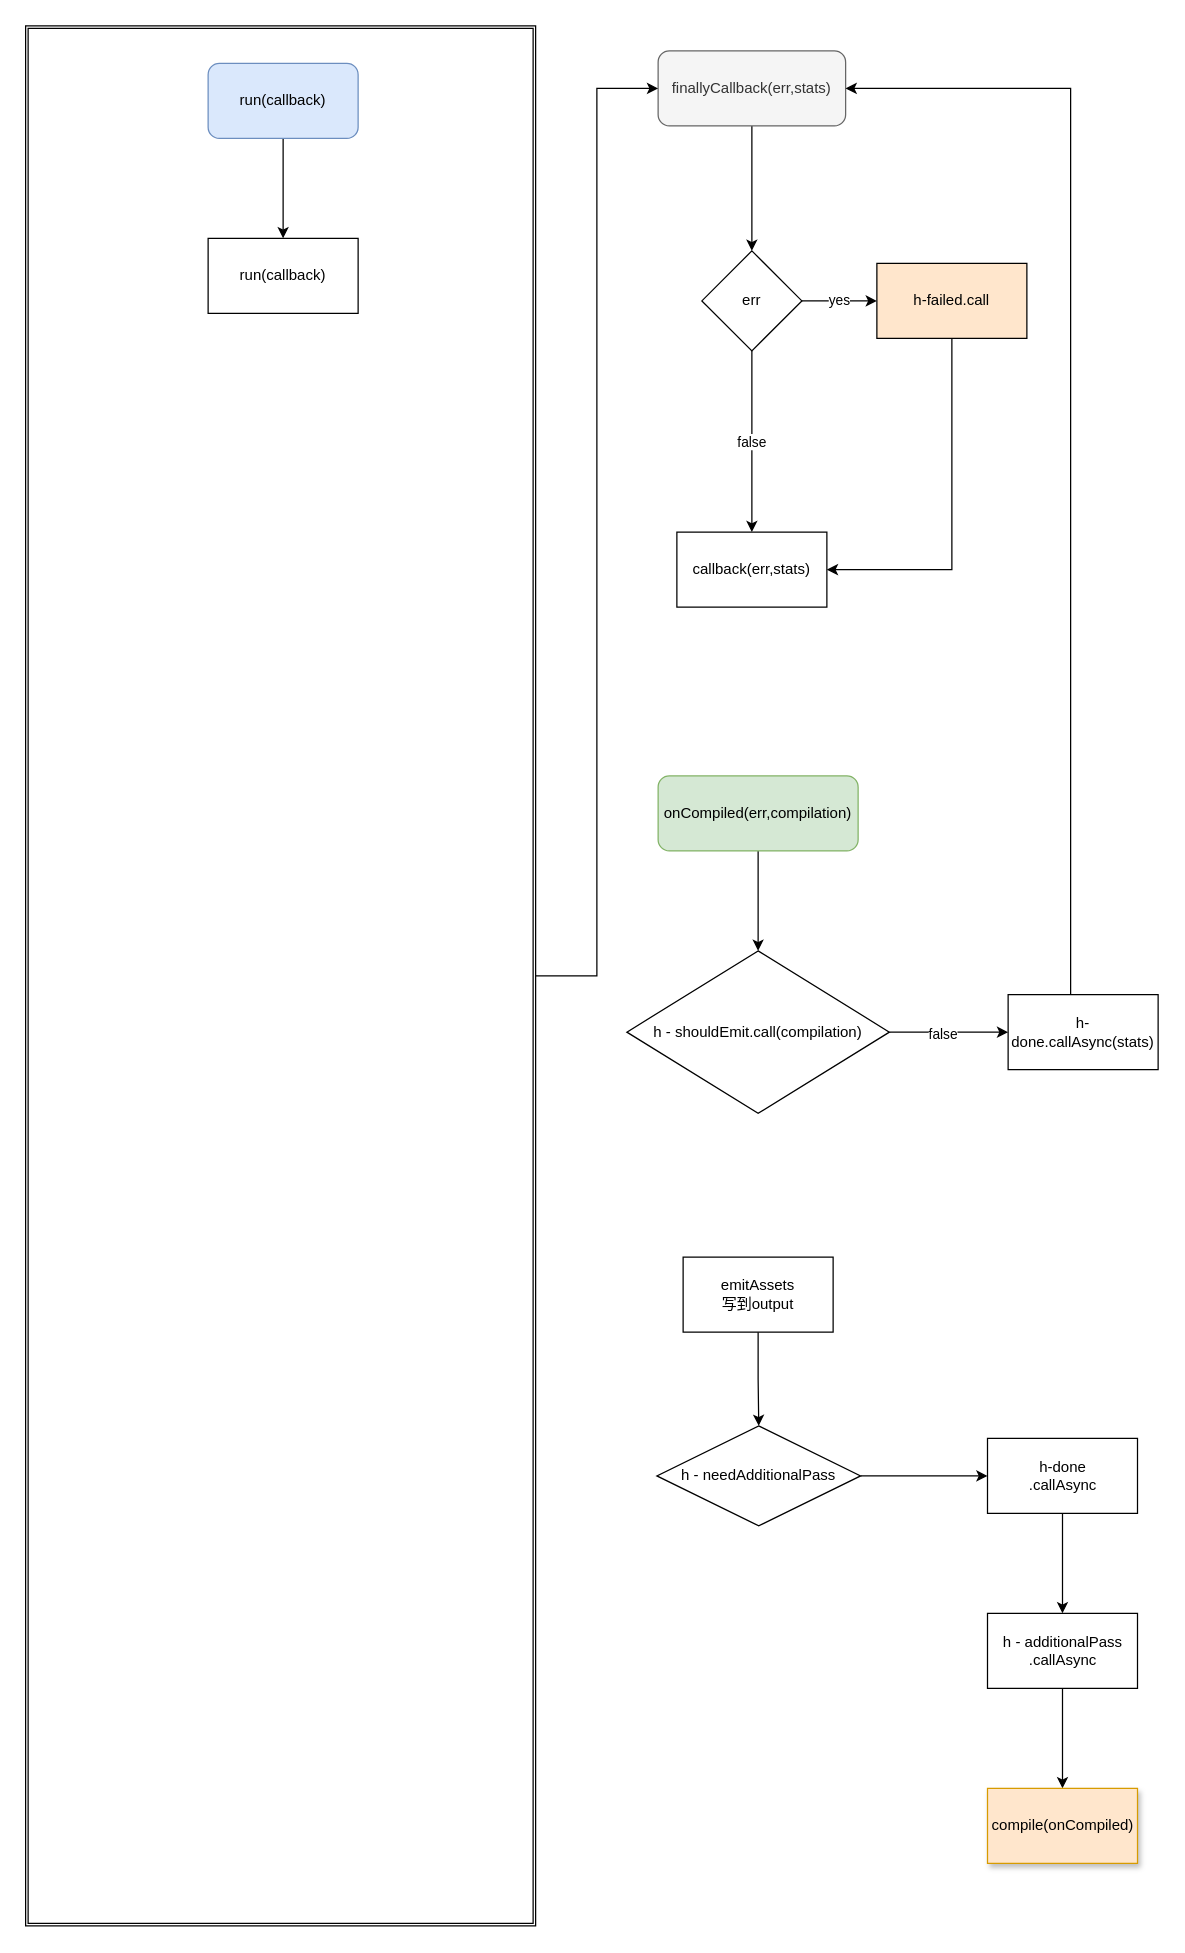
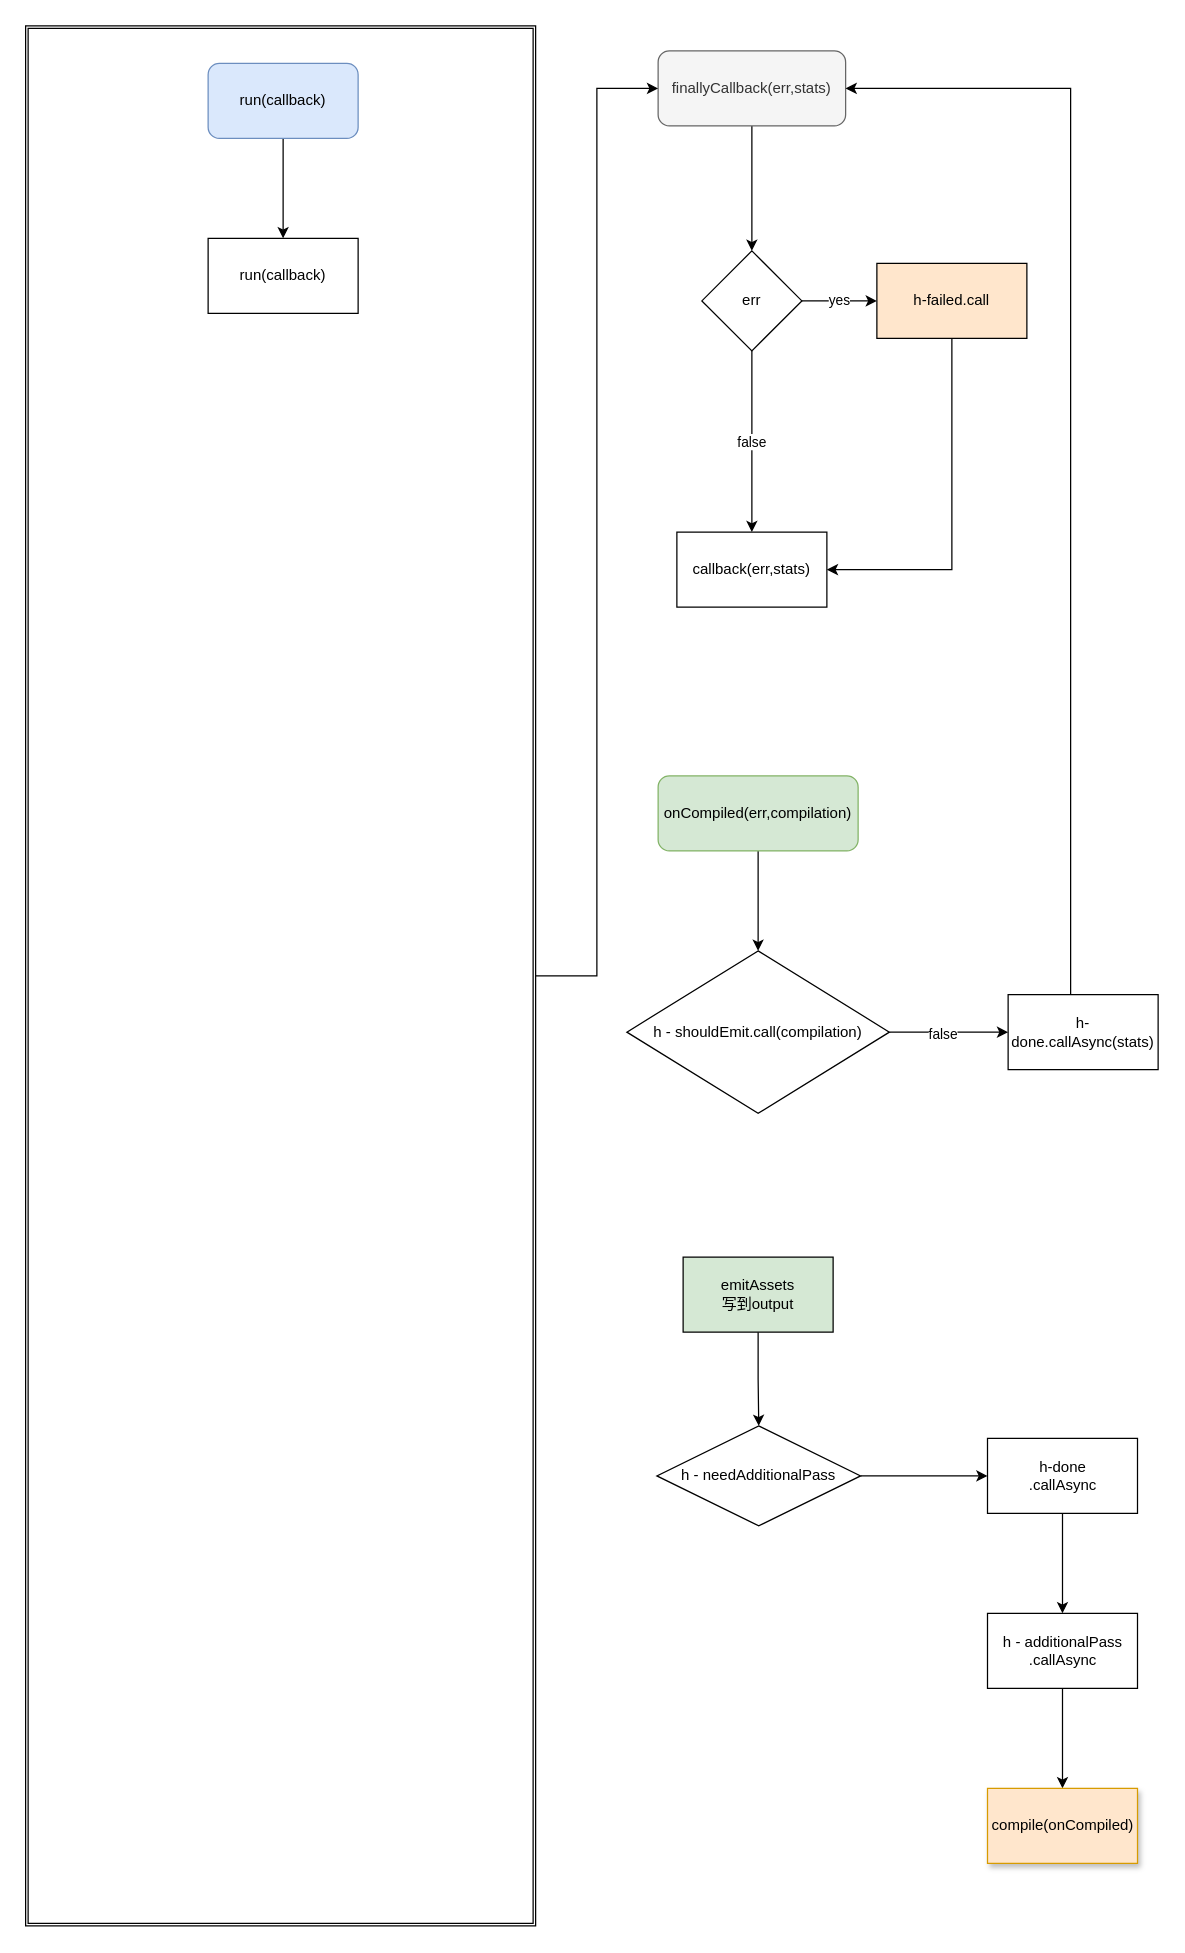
  <mxCell id="0" />
  <mxCell id="1" parent="0" />
  <mxCell id="2" value="" style="shape=ext;double=1;whiteSpace=wrap;html=1;fillColor=none;" vertex="1" parent="1"><mxGeometry x="20" y="20" width="408" height="1520" as="geometry" /></mxCell>
  <mxCell id="3" value="" style="edgeStyle=orthogonalEdgeStyle;rounded=0;orthogonalLoop=1;jettySize=auto;html=1;" edge="1" parent="1" source="4" target="5"><mxGeometry relative="1" as="geometry" /></mxCell>
  <mxCell id="4" value="run(callback)" style="rounded=1;whiteSpace=wrap;html=1;sketch=0;fillColor=#dae8fc;strokeColor=#6c8ebf;" vertex="1" parent="1"><mxGeometry x="166" y="50" width="120" height="60" as="geometry" /></mxCell>
  <mxCell id="5" value="run(callback)" style="rounded=0;whiteSpace=wrap;html=1;" vertex="1" parent="1"><mxGeometry x="166" y="190" width="120" height="60" as="geometry" /></mxCell>
  <mxCell id="6" value="" style="edgeStyle=orthogonalEdgeStyle;rounded=0;orthogonalLoop=1;jettySize=auto;html=1;" edge="1" parent="1" source="7" target="12"><mxGeometry relative="1" as="geometry" /></mxCell>
  <mxCell id="7" value="finallyCallback(err,stats)" style="rounded=1;whiteSpace=wrap;html=1;fillColor=#f5f5f5;strokeColor=#666666;fontColor=#333333;" vertex="1" parent="1"><mxGeometry x="526" y="40" width="150" height="60" as="geometry" /></mxCell>
  <mxCell id="8" style="edgeStyle=orthogonalEdgeStyle;rounded=0;orthogonalLoop=1;jettySize=auto;html=1;entryX=0;entryY=0.5;entryDx=0;entryDy=0;" edge="1" parent="1" source="2" target="7"><mxGeometry relative="1" as="geometry" /></mxCell>
  <mxCell id="9" value="callback(err,stats)" style="rounded=0;whiteSpace=wrap;html=1;" vertex="1" parent="1"><mxGeometry x="541" y="425" width="120" height="60" as="geometry" /></mxCell>
  <mxCell id="10" value="false" style="edgeStyle=orthogonalEdgeStyle;rounded=0;orthogonalLoop=1;jettySize=auto;html=1;entryX=0.5;entryY=0;entryDx=0;entryDy=0;" edge="1" parent="1" source="12" target="9"><mxGeometry relative="1" as="geometry" /></mxCell>
  <mxCell id="11" value="yes" style="edgeStyle=orthogonalEdgeStyle;rounded=0;orthogonalLoop=1;jettySize=auto;html=1;" edge="1" parent="1" source="12" target="14"><mxGeometry relative="1" as="geometry" /></mxCell>
  <mxCell id="12" value="err" style="rhombus;whiteSpace=wrap;html=1;rounded=0;" vertex="1" parent="1"><mxGeometry x="561" y="200" width="80" height="80" as="geometry" /></mxCell>
  <mxCell id="13" style="edgeStyle=orthogonalEdgeStyle;rounded=0;orthogonalLoop=1;jettySize=auto;html=1;entryX=1;entryY=0.5;entryDx=0;entryDy=0;" edge="1" parent="1" source="14" target="9"><mxGeometry relative="1" as="geometry"><Array as="points"><mxPoint x="761" y="455" /></Array></mxGeometry></mxCell>
  <mxCell id="14" value="h-failed.call" style="whiteSpace=wrap;html=1;rounded=0;fillColor=#ffe6cc;" vertex="1" parent="1"><mxGeometry x="701" y="210" width="120" height="60" as="geometry" /></mxCell>
  <mxCell id="15" value="" style="edgeStyle=orthogonalEdgeStyle;rounded=0;orthogonalLoop=1;jettySize=auto;html=1;" edge="1" parent="1" source="16" target="19"><mxGeometry relative="1" as="geometry" /></mxCell>
  <mxCell id="16" value="onCompiled(err,compilation)" style="rounded=1;whiteSpace=wrap;html=1;fillColor=#d5e8d4;strokeColor=#82b366;" vertex="1" parent="1"><mxGeometry x="526" y="620" width="160" height="60" as="geometry" /></mxCell>
  <mxCell id="17" value="" style="edgeStyle=orthogonalEdgeStyle;rounded=0;orthogonalLoop=1;jettySize=auto;html=1;" edge="1" parent="1" source="19" target="21"><mxGeometry relative="1" as="geometry" /></mxCell>
  <mxCell id="18" value="false" style="edgeLabel;html=1;align=center;verticalAlign=middle;resizable=0;points=[];" vertex="1" connectable="0" parent="17"><mxGeometry x="-0.12" y="-1" relative="1" as="geometry"><mxPoint as="offset" /></mxGeometry></mxCell>
  <mxCell id="19" value="h - shouldEmit.call(compilation)" style="rhombus;whiteSpace=wrap;html=1;rounded=0;" vertex="1" parent="1"><mxGeometry x="501" y="760" width="210" height="130" as="geometry" /></mxCell>
  <mxCell id="20" value="" style="edgeStyle=orthogonalEdgeStyle;rounded=0;orthogonalLoop=1;jettySize=auto;html=1;entryX=1;entryY=0.5;entryDx=0;entryDy=0;" edge="1" parent="1" source="21" target="7"><mxGeometry relative="1" as="geometry"><mxPoint x="796" y="550" as="targetPoint" /><Array as="points"><mxPoint x="856" y="70" /></Array></mxGeometry></mxCell>
  <mxCell id="21" value="h-done.callAsync(stats)" style="whiteSpace=wrap;html=1;rounded=0;" vertex="1" parent="1"><mxGeometry x="806" y="795" width="120" height="60" as="geometry" /></mxCell>
  <mxCell id="22" value="" style="edgeStyle=orthogonalEdgeStyle;rounded=0;orthogonalLoop=1;jettySize=auto;html=1;" edge="1" parent="1" source="23" target="25"><mxGeometry relative="1" as="geometry" /></mxCell>
- <mxCell id="23" value="emitAssets&lt;br&gt;写到output" style="whiteSpace=wrap;html=1;rounded=0;" vertex="1" parent="1"><mxGeometry x="546" y="1005" width="120" height="60" as="geometry" /></mxCell>
+ <mxCell id="23" value="emitAssets&lt;br&gt;写到output" style="whiteSpace=wrap;html=1;rounded=0;fillColor=#d5e8d4;" vertex="1" parent="1"><mxGeometry x="546" y="1005" width="120" height="60" as="geometry" /></mxCell>
  <mxCell id="24" value="" style="edgeStyle=orthogonalEdgeStyle;rounded=0;orthogonalLoop=1;jettySize=auto;html=1;" edge="1" parent="1" source="25" target="27"><mxGeometry relative="1" as="geometry" /></mxCell>
  <mxCell id="25" value="h - needAdditionalPass" style="rhombus;whiteSpace=wrap;html=1;rounded=0;" vertex="1" parent="1"><mxGeometry x="525" y="1140" width="163" height="80" as="geometry" /></mxCell>
  <mxCell id="26" value="" style="edgeStyle=orthogonalEdgeStyle;rounded=0;orthogonalLoop=1;jettySize=auto;html=1;" edge="1" parent="1" source="27" target="29"><mxGeometry relative="1" as="geometry" /></mxCell>
  <mxCell id="27" value="h-done&lt;br&gt;.callAsync" style="whiteSpace=wrap;html=1;rounded=0;" vertex="1" parent="1"><mxGeometry x="789.5" y="1150" width="120" height="60" as="geometry" /></mxCell>
  <mxCell id="28" value="" style="edgeStyle=orthogonalEdgeStyle;rounded=0;orthogonalLoop=1;jettySize=auto;html=1;" edge="1" parent="1" source="29" target="30"><mxGeometry relative="1" as="geometry" /></mxCell>
  <mxCell id="29" value="h - additionalPass&lt;br&gt;.callAsync" style="whiteSpace=wrap;html=1;rounded=0;" vertex="1" parent="1"><mxGeometry x="789.5" y="1290" width="120" height="60" as="geometry" /></mxCell>
  <mxCell id="30" value="compile(onCompiled)" style="whiteSpace=wrap;html=1;rounded=0;shadow=1;fillColor=#ffe6cc;strokeColor=#d79b00;" vertex="1" parent="1"><mxGeometry x="789.5" y="1430" width="120" height="60" as="geometry" /></mxCell>
